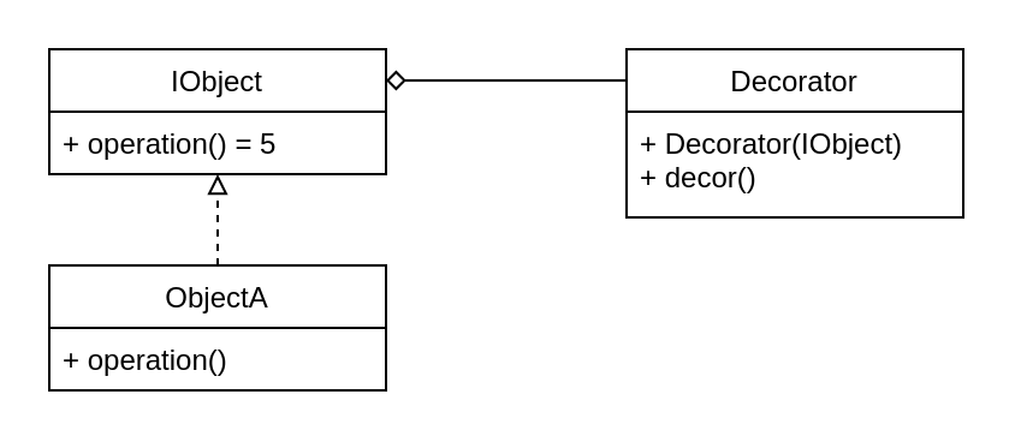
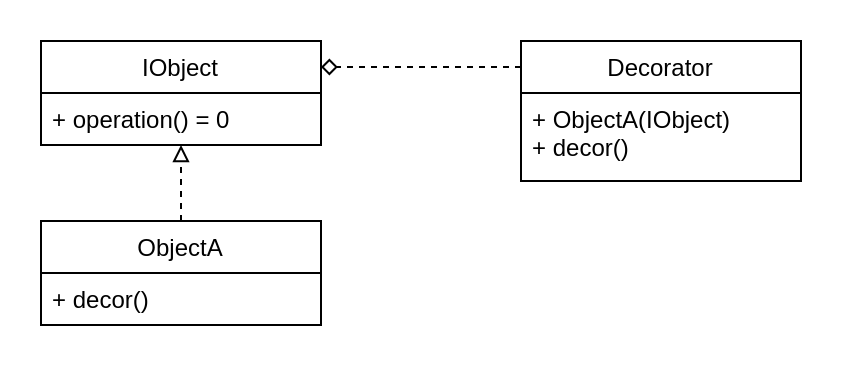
  <mxCell id="0" />
  <mxCell id="1" parent="0" />
  <mxCell id="2" value="IObject" style="swimlane;fontStyle=0;childLayout=stackLayout;horizontal=1;startSize=26;fillColor=none;horizontalStack=0;resizeParent=1;resizeParentMax=0;resizeLast=0;collapsible=1;marginBottom=0;" vertex="1" parent="1"><mxGeometry x="20" y="20" width="140" height="52" as="geometry" /></mxCell>
- <mxCell id="3" value="+ operation() = 5" style="text;strokeColor=none;fillColor=none;align=left;verticalAlign=top;spacingLeft=4;spacingRight=4;overflow=hidden;rotatable=0;points=[[0,0.5],[1,0.5]];portConstraint=eastwest;" vertex="1" parent="2"><mxGeometry y="26" width="140" height="26" as="geometry" /></mxCell>
+ <mxCell id="3" value="+ operation() = 0" style="text;strokeColor=none;fillColor=none;align=left;verticalAlign=top;spacingLeft=4;spacingRight=4;overflow=hidden;rotatable=0;points=[[0,0.5],[1,0.5]];portConstraint=eastwest;" vertex="1" parent="2"><mxGeometry y="26" width="140" height="26" as="geometry" /></mxCell>
  <mxCell id="4" style="edgeStyle=orthogonalEdgeStyle;rounded=0;orthogonalLoop=1;jettySize=auto;html=1;entryX=0.5;entryY=1;entryDx=0;entryDy=0;endArrow=block;endFill=0;dashed=1;" edge="1" parent="1" source="5" target="2"><mxGeometry relative="1" as="geometry"><mxPoint x="92" y="71" as="targetPoint" /><Array as="points"><mxPoint x="90" y="80" /><mxPoint x="90" y="80" /></Array></mxGeometry></mxCell>
  <mxCell id="5" value="ObjectA" style="swimlane;fontStyle=0;childLayout=stackLayout;horizontal=1;startSize=26;fillColor=none;horizontalStack=0;resizeParent=1;resizeParentMax=0;resizeLast=0;collapsible=1;marginBottom=0;" vertex="1" parent="1"><mxGeometry x="20" y="110" width="140" height="52" as="geometry" /></mxCell>
- <mxCell id="6" value="+ operation()" style="text;strokeColor=none;fillColor=none;align=left;verticalAlign=top;spacingLeft=4;spacingRight=4;overflow=hidden;rotatable=0;points=[[0,0.5],[1,0.5]];portConstraint=eastwest;" vertex="1" parent="5"><mxGeometry y="26" width="140" height="26" as="geometry" /></mxCell>
- <mxCell id="7" style="edgeStyle=orthogonalEdgeStyle;rounded=0;orthogonalLoop=1;jettySize=auto;html=1;entryX=1;entryY=0.25;entryDx=0;entryDy=0;endArrow=diamond;endFill=0;" edge="1" parent="1" source="8" target="2"><mxGeometry relative="1" as="geometry"><Array as="points"><mxPoint x="230" y="33" /><mxPoint x="230" y="33" /></Array></mxGeometry></mxCell>
+ <mxCell id="6" value="+ decor()" style="text;strokeColor=none;fillColor=none;align=left;verticalAlign=top;spacingLeft=4;spacingRight=4;overflow=hidden;rotatable=0;points=[[0,0.5],[1,0.5]];portConstraint=eastwest;" vertex="1" parent="5"><mxGeometry y="26" width="140" height="26" as="geometry" /></mxCell>
+ <mxCell id="7" style="edgeStyle=orthogonalEdgeStyle;rounded=0;orthogonalLoop=1;jettySize=auto;html=1;entryX=1;entryY=0.25;entryDx=0;entryDy=0;endArrow=diamond;endFill=0;dashed=1;" edge="1" parent="1" source="8" target="2"><mxGeometry relative="1" as="geometry"><Array as="points"><mxPoint x="230" y="33" /><mxPoint x="230" y="33" /></Array></mxGeometry></mxCell>
  <mxCell id="8" value="Decorator" style="swimlane;fontStyle=0;childLayout=stackLayout;horizontal=1;startSize=26;fillColor=none;horizontalStack=0;resizeParent=1;resizeParentMax=0;resizeLast=0;collapsible=1;marginBottom=0;" vertex="1" parent="1"><mxGeometry x="260" y="20" width="140" height="70" as="geometry" /></mxCell>
- <mxCell id="9" value="+ Decorator(IObject)&#10;+ decor()" style="text;strokeColor=none;fillColor=none;align=left;verticalAlign=top;spacingLeft=4;spacingRight=4;overflow=hidden;rotatable=0;points=[[0,0.5],[1,0.5]];portConstraint=eastwest;" vertex="1" parent="8"><mxGeometry y="26" width="140" height="44" as="geometry" /></mxCell>
+ <mxCell id="9" value="+ ObjectA(IObject)&#10;+ decor()" style="text;strokeColor=none;fillColor=none;align=left;verticalAlign=top;spacingLeft=4;spacingRight=4;overflow=hidden;rotatable=0;points=[[0,0.5],[1,0.5]];portConstraint=eastwest;" vertex="1" parent="8"><mxGeometry y="26" width="140" height="44" as="geometry" /></mxCell>
